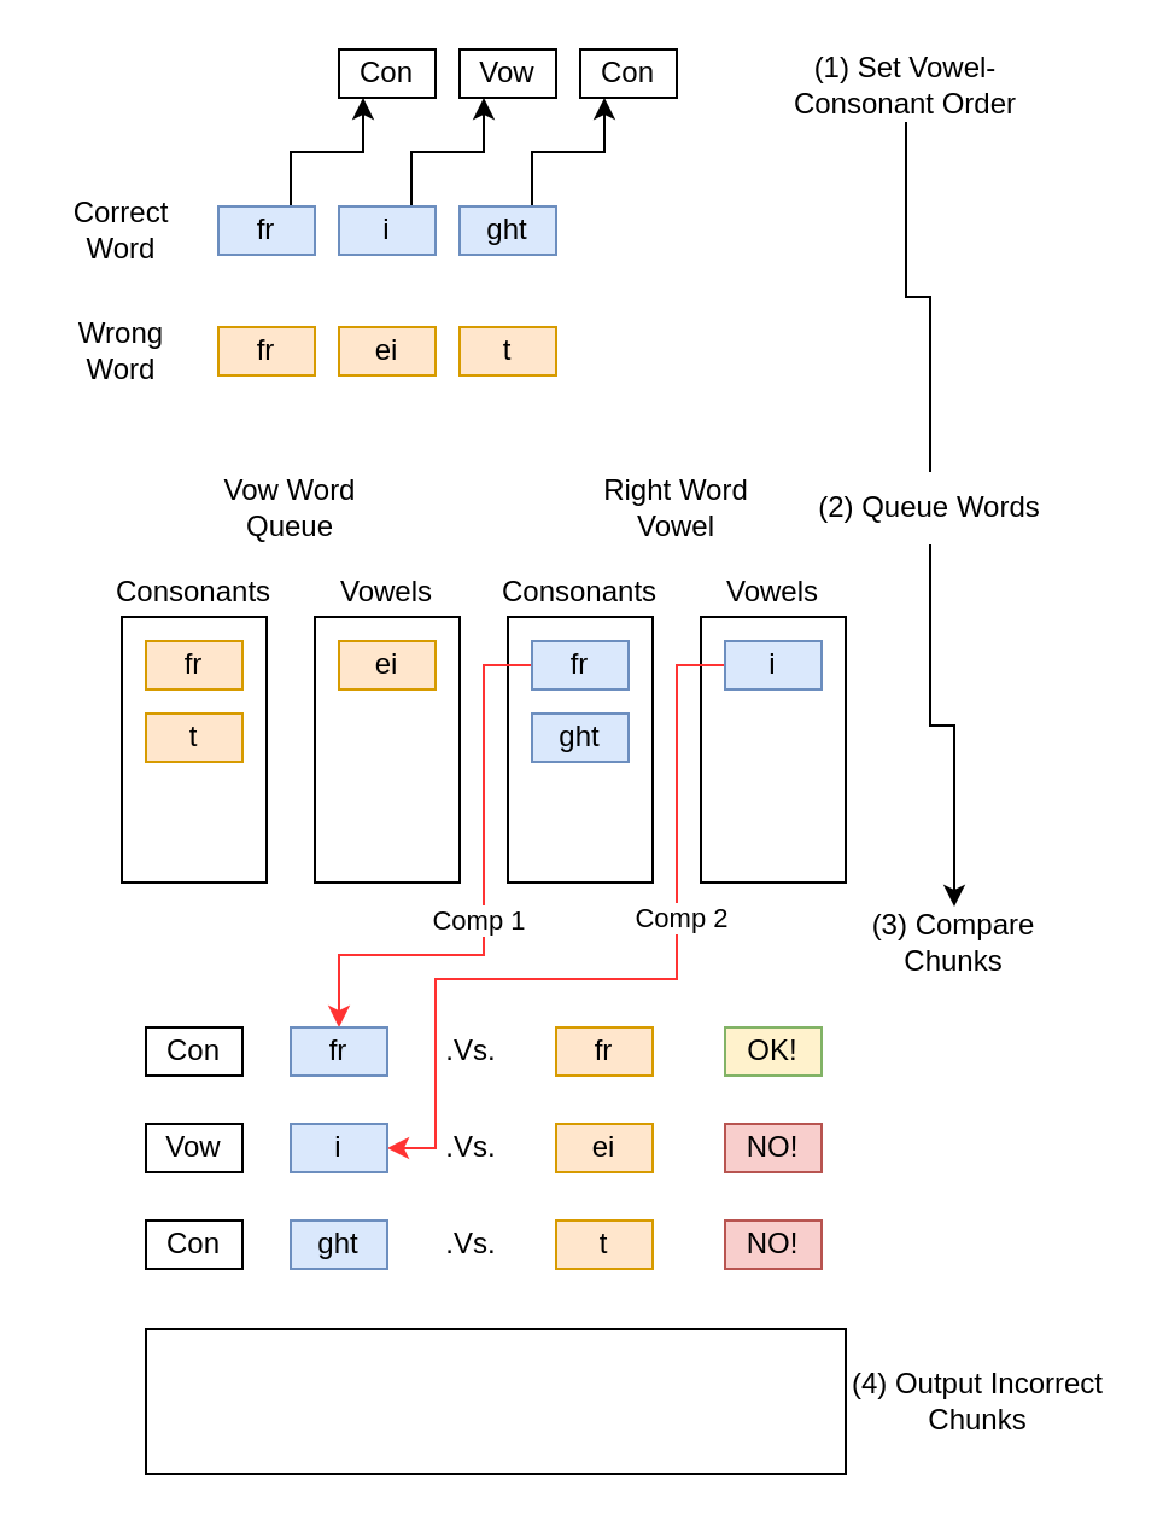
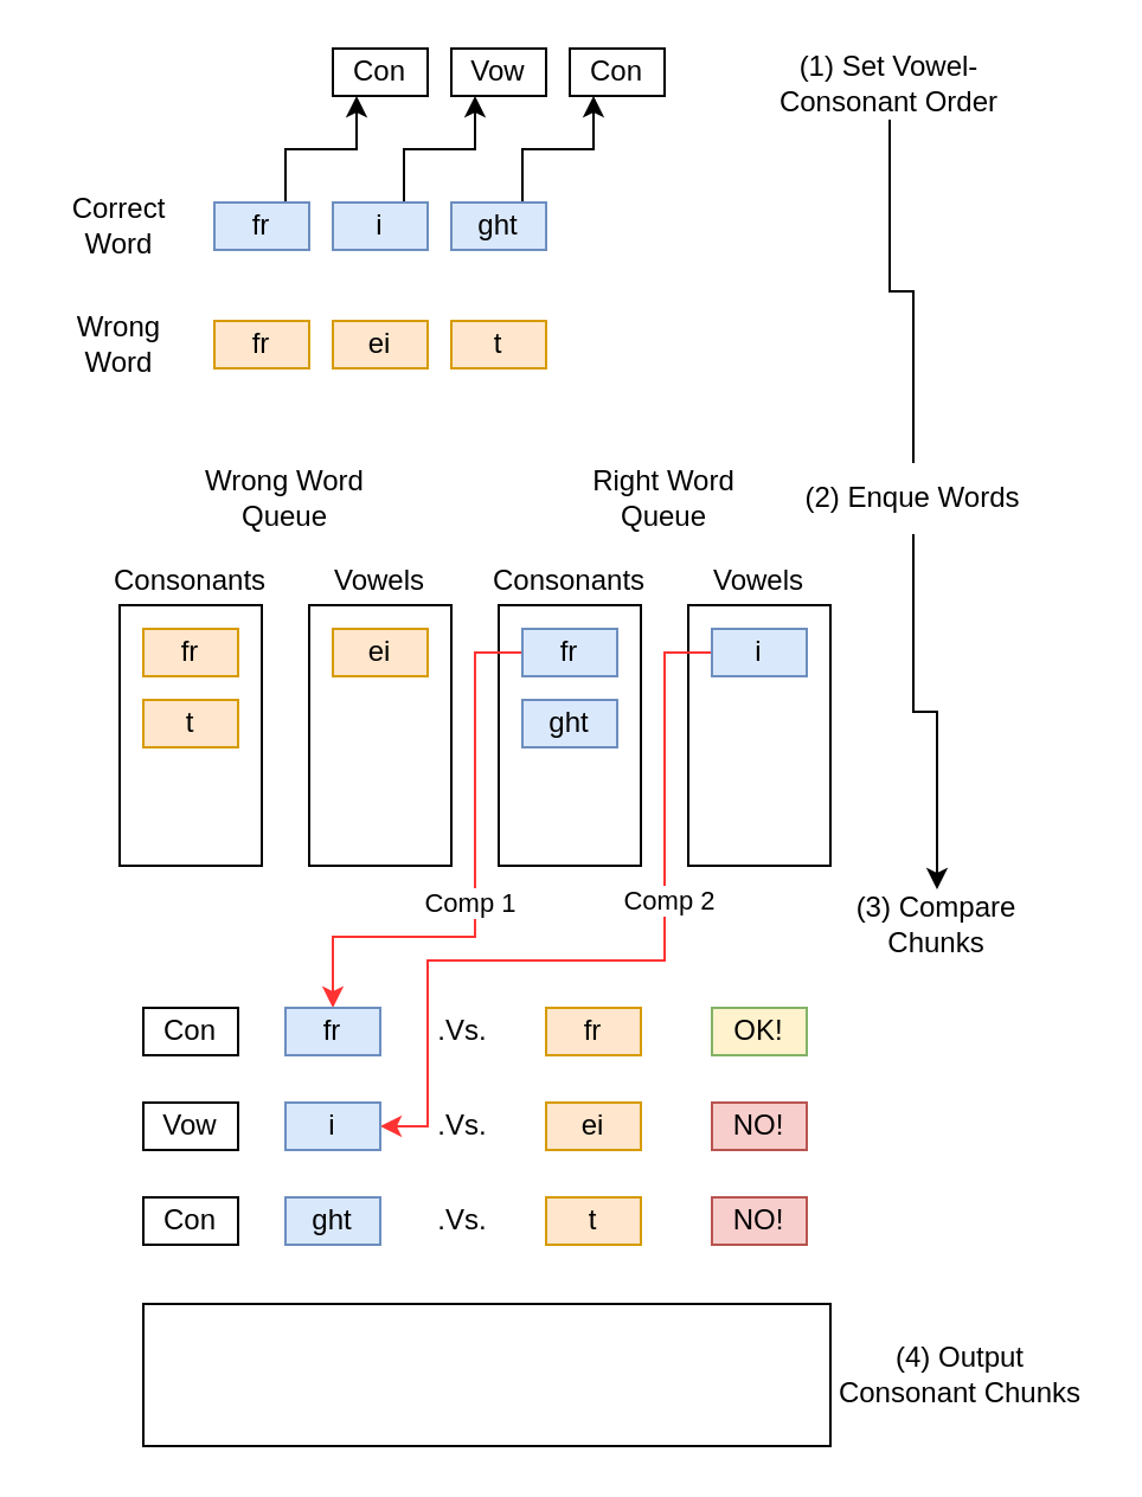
  <mxCell id="0" />
  <mxCell id="1" parent="0" />
  <mxCell id="2" style="edgeStyle=orthogonalEdgeStyle;rounded=0;orthogonalLoop=1;jettySize=auto;html=1;exitX=0.75;exitY=0;exitDx=0;exitDy=0;entryX=0.25;entryY=1;entryDx=0;entryDy=0;" edge="1" parent="1" source="3" target="13"><mxGeometry relative="1" as="geometry" /></mxCell>
  <mxCell id="3" value="fr" style="rounded=0;whiteSpace=wrap;html=1;fillColor=#dae8fc;strokeColor=#6c8ebf;" vertex="1" parent="1"><mxGeometry x="90" y="85" width="40" height="20" as="geometry" /></mxCell>
  <mxCell id="4" style="edgeStyle=orthogonalEdgeStyle;rounded=0;orthogonalLoop=1;jettySize=auto;html=1;exitX=0.75;exitY=0;exitDx=0;exitDy=0;entryX=0.25;entryY=1;entryDx=0;entryDy=0;" edge="1" parent="1" source="5" target="14"><mxGeometry relative="1" as="geometry" /></mxCell>
  <mxCell id="5" value="i" style="rounded=0;whiteSpace=wrap;html=1;fillColor=#dae8fc;strokeColor=#6c8ebf;" vertex="1" parent="1"><mxGeometry x="140" y="85" width="40" height="20" as="geometry" /></mxCell>
  <mxCell id="6" style="edgeStyle=orthogonalEdgeStyle;rounded=0;orthogonalLoop=1;jettySize=auto;html=1;exitX=0.75;exitY=0;exitDx=0;exitDy=0;entryX=0.25;entryY=1;entryDx=0;entryDy=0;" edge="1" parent="1" source="7" target="15"><mxGeometry relative="1" as="geometry" /></mxCell>
  <mxCell id="7" value="ght" style="rounded=0;whiteSpace=wrap;html=1;fillColor=#dae8fc;strokeColor=#6c8ebf;" vertex="1" parent="1"><mxGeometry x="190" y="85" width="40" height="20" as="geometry" /></mxCell>
  <mxCell id="8" value="fr" style="rounded=0;whiteSpace=wrap;html=1;fillColor=#ffe6cc;strokeColor=#d79b00;" vertex="1" parent="1"><mxGeometry x="90" y="135" width="40" height="20" as="geometry" /></mxCell>
  <mxCell id="9" value="ei" style="rounded=0;whiteSpace=wrap;html=1;fillColor=#ffe6cc;strokeColor=#d79b00;" vertex="1" parent="1"><mxGeometry x="140" y="135" width="40" height="20" as="geometry" /></mxCell>
  <mxCell id="10" value="t" style="rounded=0;whiteSpace=wrap;html=1;fillColor=#ffe6cc;strokeColor=#d79b00;" vertex="1" parent="1"><mxGeometry x="190" y="135" width="40" height="20" as="geometry" /></mxCell>
  <mxCell id="11" value="Correct Word" style="text;html=1;strokeColor=none;fillColor=none;align=center;verticalAlign=middle;whiteSpace=wrap;rounded=0;" vertex="1" parent="1"><mxGeometry x="20" y="80" width="60" height="30" as="geometry" /></mxCell>
  <mxCell id="12" value="Wrong Word" style="text;html=1;strokeColor=none;fillColor=none;align=center;verticalAlign=middle;whiteSpace=wrap;rounded=0;" vertex="1" parent="1"><mxGeometry x="20" y="130" width="60" height="30" as="geometry" /></mxCell>
  <mxCell id="13" value="Con" style="rounded=0;whiteSpace=wrap;html=1;" vertex="1" parent="1"><mxGeometry x="140" y="20" width="40" height="20" as="geometry" /></mxCell>
  <mxCell id="14" value="Vow" style="rounded=0;whiteSpace=wrap;html=1;" vertex="1" parent="1"><mxGeometry x="190" y="20" width="40" height="20" as="geometry" /></mxCell>
  <mxCell id="15" value="Con" style="rounded=0;whiteSpace=wrap;html=1;" vertex="1" parent="1"><mxGeometry x="240" y="20" width="40" height="20" as="geometry" /></mxCell>
  <mxCell id="16" style="edgeStyle=orthogonalEdgeStyle;rounded=0;orthogonalLoop=1;jettySize=auto;html=1;exitX=0.5;exitY=1;exitDx=0;exitDy=0;entryX=0.5;entryY=0;entryDx=0;entryDy=0;endArrow=none;" edge="1" parent="1" source="17" target="39"><mxGeometry relative="1" as="geometry" /></mxCell>
  <mxCell id="17" value="(1) Set Vowel-Consonant Order" style="text;html=1;strokeColor=none;fillColor=none;align=center;verticalAlign=middle;whiteSpace=wrap;rounded=0;" vertex="1" parent="1"><mxGeometry x="325" y="20" width="100" height="30" as="geometry" /></mxCell>
- <mxCell id="18" value="Vow Word Queue" style="text;html=1;strokeColor=none;fillColor=none;align=center;verticalAlign=middle;whiteSpace=wrap;rounded=0;" vertex="1" parent="1"><mxGeometry x="80" y="195" width="80" height="30" as="geometry" /></mxCell>
+ <mxCell id="18" value="Wrong Word Queue" style="text;html=1;strokeColor=none;fillColor=none;align=center;verticalAlign=middle;whiteSpace=wrap;rounded=0;" vertex="1" parent="1"><mxGeometry x="80" y="195" width="80" height="30" as="geometry" /></mxCell>
  <mxCell id="19" value="" style="rounded=0;whiteSpace=wrap;html=1;" vertex="1" parent="1"><mxGeometry x="50" y="255" width="60" height="110" as="geometry" /></mxCell>
  <mxCell id="20" value="" style="rounded=0;whiteSpace=wrap;html=1;" vertex="1" parent="1"><mxGeometry x="130" y="255" width="60" height="110" as="geometry" /></mxCell>
  <mxCell id="21" value="fr" style="rounded=0;whiteSpace=wrap;html=1;fillColor=#ffe6cc;strokeColor=#d79b00;" vertex="1" parent="1"><mxGeometry x="60" y="265" width="40" height="20" as="geometry" /></mxCell>
  <mxCell id="22" value="t" style="rounded=0;whiteSpace=wrap;html=1;fillColor=#ffe6cc;strokeColor=#d79b00;" vertex="1" parent="1"><mxGeometry x="60" y="295" width="40" height="20" as="geometry" /></mxCell>
  <mxCell id="23" value="ei" style="rounded=0;whiteSpace=wrap;html=1;fillColor=#ffe6cc;strokeColor=#d79b00;" vertex="1" parent="1"><mxGeometry x="140" y="265" width="40" height="20" as="geometry" /></mxCell>
  <mxCell id="24" value="Vowels" style="text;html=1;strokeColor=none;fillColor=none;align=center;verticalAlign=middle;whiteSpace=wrap;rounded=0;" vertex="1" parent="1"><mxGeometry x="140" y="235" width="40" height="20" as="geometry" /></mxCell>
  <mxCell id="25" value="Consonants" style="text;html=1;strokeColor=none;fillColor=none;align=center;verticalAlign=middle;whiteSpace=wrap;rounded=0;" vertex="1" parent="1"><mxGeometry x="65" y="235" width="30" height="20" as="geometry" /></mxCell>
- <mxCell id="26" value="Right Word Vowel" style="text;html=1;strokeColor=none;fillColor=none;align=center;verticalAlign=middle;whiteSpace=wrap;rounded=0;" vertex="1" parent="1"><mxGeometry x="240" y="195" width="80" height="30" as="geometry" /></mxCell>
+ <mxCell id="26" value="Right Word Queue" style="text;html=1;strokeColor=none;fillColor=none;align=center;verticalAlign=middle;whiteSpace=wrap;rounded=0;" vertex="1" parent="1"><mxGeometry x="240" y="195" width="80" height="30" as="geometry" /></mxCell>
  <mxCell id="27" value="" style="rounded=0;whiteSpace=wrap;html=1;" vertex="1" parent="1"><mxGeometry x="210" y="255" width="60" height="110" as="geometry" /></mxCell>
  <mxCell id="28" value="" style="rounded=0;whiteSpace=wrap;html=1;" vertex="1" parent="1"><mxGeometry x="290" y="255" width="60" height="110" as="geometry" /></mxCell>
  <mxCell id="29" style="edgeStyle=orthogonalEdgeStyle;rounded=0;orthogonalLoop=1;jettySize=auto;html=1;exitX=0;exitY=0.5;exitDx=0;exitDy=0;entryX=0.5;entryY=0;entryDx=0;entryDy=0;strokeColor=#FF3333;" edge="1" parent="1" source="31" target="45"><mxGeometry relative="1" as="geometry"><Array as="points"><mxPoint x="200" y="275" /><mxPoint x="200" y="395" /><mxPoint x="140" y="395" /></Array></mxGeometry></mxCell>
  <mxCell id="30" value="Comp 1" style="edgeLabel;html=1;align=center;verticalAlign=middle;resizable=0;points=[];" vertex="1" connectable="0" parent="29"><mxGeometry x="0.087" y="-3" relative="1" as="geometry"><mxPoint as="offset" /></mxGeometry></mxCell>
  <mxCell id="31" value="fr" style="rounded=0;whiteSpace=wrap;html=1;fillColor=#dae8fc;strokeColor=#6c8ebf;" vertex="1" parent="1"><mxGeometry x="220" y="265" width="40" height="20" as="geometry" /></mxCell>
  <mxCell id="32" value="ght" style="rounded=0;whiteSpace=wrap;html=1;fillColor=#dae8fc;strokeColor=#6c8ebf;" vertex="1" parent="1"><mxGeometry x="220" y="295" width="40" height="20" as="geometry" /></mxCell>
  <mxCell id="33" style="edgeStyle=orthogonalEdgeStyle;rounded=0;orthogonalLoop=1;jettySize=auto;html=1;exitX=0;exitY=0.5;exitDx=0;exitDy=0;entryX=1;entryY=0.5;entryDx=0;entryDy=0;strokeColor=#FF3333;" edge="1" parent="1" source="35" target="50"><mxGeometry relative="1" as="geometry"><Array as="points"><mxPoint x="280" y="275" /><mxPoint x="280" y="405" /><mxPoint x="180" y="405" /><mxPoint x="180" y="475" /></Array></mxGeometry></mxCell>
  <mxCell id="34" value="Comp 2" style="edgeLabel;html=1;align=center;verticalAlign=middle;resizable=0;points=[];" vertex="1" connectable="0" parent="33"><mxGeometry x="-0.271" y="1" relative="1" as="geometry"><mxPoint as="offset" /></mxGeometry></mxCell>
  <mxCell id="35" value="i" style="rounded=0;whiteSpace=wrap;html=1;fillColor=#dae8fc;strokeColor=#6c8ebf;" vertex="1" parent="1"><mxGeometry x="300" y="265" width="40" height="20" as="geometry" /></mxCell>
  <mxCell id="36" value="Vowels" style="text;html=1;strokeColor=none;fillColor=none;align=center;verticalAlign=middle;whiteSpace=wrap;rounded=0;" vertex="1" parent="1"><mxGeometry x="300" y="235" width="40" height="20" as="geometry" /></mxCell>
  <mxCell id="37" value="Consonants" style="text;html=1;strokeColor=none;fillColor=none;align=center;verticalAlign=middle;whiteSpace=wrap;rounded=0;" vertex="1" parent="1"><mxGeometry x="225" y="235" width="30" height="20" as="geometry" /></mxCell>
  <mxCell id="38" style="edgeStyle=orthogonalEdgeStyle;rounded=0;orthogonalLoop=1;jettySize=auto;html=1;exitX=0.5;exitY=1;exitDx=0;exitDy=0;entryX=0.5;entryY=0;entryDx=0;entryDy=0;" edge="1" parent="1" source="39" target="46"><mxGeometry relative="1" as="geometry" /></mxCell>
- <mxCell id="39" value="(2) Queue Words" style="text;html=1;strokeColor=none;fillColor=none;align=center;verticalAlign=middle;whiteSpace=wrap;rounded=0;" vertex="1" parent="1"><mxGeometry x="330" y="195" width="110" height="30" as="geometry" /></mxCell>
+ <mxCell id="39" value="(2) Enque Words" style="text;html=1;strokeColor=none;fillColor=none;align=center;verticalAlign=middle;whiteSpace=wrap;rounded=0;" vertex="1" parent="1"><mxGeometry x="330" y="195" width="110" height="30" as="geometry" /></mxCell>
  <mxCell id="40" value="Con" style="rounded=0;whiteSpace=wrap;html=1;" vertex="1" parent="1"><mxGeometry x="60" y="425" width="40" height="20" as="geometry" /></mxCell>
  <mxCell id="41" value="Vow" style="rounded=0;whiteSpace=wrap;html=1;" vertex="1" parent="1"><mxGeometry x="60" y="465" width="40" height="20" as="geometry" /></mxCell>
  <mxCell id="42" value="Con" style="rounded=0;whiteSpace=wrap;html=1;" vertex="1" parent="1"><mxGeometry x="60" y="505" width="40" height="20" as="geometry" /></mxCell>
  <mxCell id="43" value=".Vs." style="text;html=1;strokeColor=none;fillColor=none;align=center;verticalAlign=middle;whiteSpace=wrap;rounded=0;" vertex="1" parent="1"><mxGeometry x="170" y="420" width="50" height="30" as="geometry" /></mxCell>
  <mxCell id="44" value="fr" style="rounded=0;whiteSpace=wrap;html=1;fillColor=#ffe6cc;strokeColor=#d79b00;" vertex="1" parent="1"><mxGeometry x="230" y="425" width="40" height="20" as="geometry" /></mxCell>
  <mxCell id="45" value="fr" style="rounded=0;whiteSpace=wrap;html=1;fillColor=#dae8fc;strokeColor=#6c8ebf;" vertex="1" parent="1"><mxGeometry x="120" y="425" width="40" height="20" as="geometry" /></mxCell>
  <mxCell id="46" value="(3) Compare Chunks" style="text;html=1;strokeColor=none;fillColor=none;align=center;verticalAlign=middle;whiteSpace=wrap;rounded=0;" vertex="1" parent="1"><mxGeometry x="340" y="375" width="110" height="30" as="geometry" /></mxCell>
  <mxCell id="47" value="OK!" style="rounded=0;whiteSpace=wrap;html=1;fillColor=#fff2cc;strokeColor=#82b366;" vertex="1" parent="1"><mxGeometry x="300" y="425" width="40" height="20" as="geometry" /></mxCell>
  <mxCell id="48" value=".Vs." style="text;html=1;strokeColor=none;fillColor=none;align=center;verticalAlign=middle;whiteSpace=wrap;rounded=0;" vertex="1" parent="1"><mxGeometry x="170" y="460" width="50" height="30" as="geometry" /></mxCell>
  <mxCell id="49" value="ei" style="rounded=0;whiteSpace=wrap;html=1;fillColor=#ffe6cc;strokeColor=#d79b00;" vertex="1" parent="1"><mxGeometry x="230" y="465" width="40" height="20" as="geometry" /></mxCell>
  <mxCell id="50" value="i" style="rounded=0;whiteSpace=wrap;html=1;fillColor=#dae8fc;strokeColor=#6c8ebf;" vertex="1" parent="1"><mxGeometry x="120" y="465" width="40" height="20" as="geometry" /></mxCell>
  <mxCell id="51" value="NO!" style="rounded=0;whiteSpace=wrap;html=1;fillColor=#f8cecc;strokeColor=#b85450;" vertex="1" parent="1"><mxGeometry x="300" y="465" width="40" height="20" as="geometry" /></mxCell>
  <mxCell id="52" value=".Vs." style="text;html=1;strokeColor=none;fillColor=none;align=center;verticalAlign=middle;whiteSpace=wrap;rounded=0;" vertex="1" parent="1"><mxGeometry x="170" y="500" width="50" height="30" as="geometry" /></mxCell>
  <mxCell id="53" value="t" style="rounded=0;whiteSpace=wrap;html=1;fillColor=#ffe6cc;strokeColor=#d79b00;" vertex="1" parent="1"><mxGeometry x="230" y="505" width="40" height="20" as="geometry" /></mxCell>
  <mxCell id="54" value="ght" style="rounded=0;whiteSpace=wrap;html=1;fillColor=#dae8fc;strokeColor=#6c8ebf;" vertex="1" parent="1"><mxGeometry x="120" y="505" width="40" height="20" as="geometry" /></mxCell>
  <mxCell id="55" value="NO!" style="rounded=0;whiteSpace=wrap;html=1;fillColor=#f8cecc;strokeColor=#b85450;" vertex="1" parent="1"><mxGeometry x="300" y="505" width="40" height="20" as="geometry" /></mxCell>
- <mxCell id="56" value="(4) Output Incorrect Chunks" style="text;html=1;strokeColor=none;fillColor=none;align=center;verticalAlign=middle;whiteSpace=wrap;rounded=0;" vertex="1" parent="1"><mxGeometry x="350" y="565" width="110" height="30" as="geometry" /></mxCell>
+ <mxCell id="56" value="(4) Output Consonant Chunks" style="text;html=1;strokeColor=none;fillColor=none;align=center;verticalAlign=middle;whiteSpace=wrap;rounded=0;" vertex="1" parent="1"><mxGeometry x="350" y="565" width="110" height="30" as="geometry" /></mxCell>
  <mxCell id="57" value="" style="rounded=0;whiteSpace=wrap;html=1;" vertex="1" parent="1"><mxGeometry x="60" y="550" width="290" height="60" as="geometry" /></mxCell>
